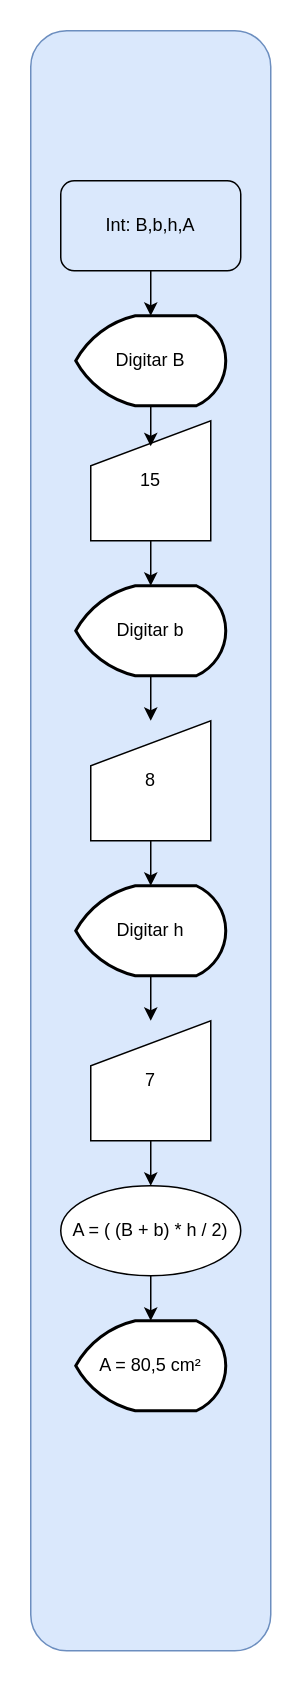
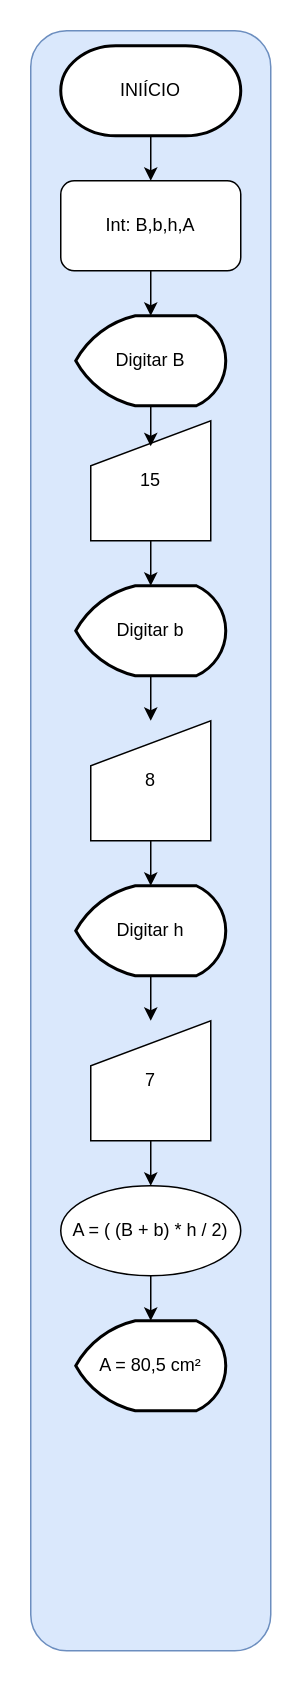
  <mxCell id="0" />
  <mxCell id="1" parent="0" />
  <mxCell id="2" value="" style="rounded=1;whiteSpace=wrap;html=1;fillColor=#dae8fc;strokeColor=#6c8ebf;" vertex="1" parent="1"><mxGeometry x="20" width="160" height="1080" as="geometry" y="20" /></mxCell>
+ <mxCell id="3" value="" style="edgeStyle=none;html=1;" edge="1" parent="1" source="4" target="8"><mxGeometry relative="1" as="geometry" /></mxCell>
+ <mxCell id="4" value="INIÍCIO" style="strokeWidth=2;html=1;shape=mxgraph.flowchart.terminator;whiteSpace=wrap;" vertex="1" parent="1"><mxGeometry x="40" y="30" width="120" height="60" as="geometry" /></mxCell>
  <mxCell id="5" value="Digitar B" style="strokeWidth=2;html=1;shape=mxgraph.flowchart.display;whiteSpace=wrap;" vertex="1" parent="1"><mxGeometry x="50" y="210" width="100" height="60" as="geometry" /></mxCell>
  <mxCell id="6" value="15" style="shape=manualInput;whiteSpace=wrap;html=1;" vertex="1" parent="1"><mxGeometry x="60" y="280" width="80" height="80" as="geometry" /></mxCell>
  <mxCell id="7" style="edgeStyle=none;html=1;exitX=0.5;exitY=1;exitDx=0;exitDy=0;exitPerimeter=0;entryX=0.5;entryY=0.213;entryDx=0;entryDy=0;entryPerimeter=0;" edge="1" parent="1" source="5" target="6"><mxGeometry relative="1" as="geometry" /></mxCell>
- <mxCell id="8" value="Int: B,b,h,A" style="rounded=1;whiteSpace=wrap;html=1;fillColor=#dae8fc;" vertex="1" parent="1"><mxGeometry x="40" y="120" width="120" height="60" as="geometry" /></mxCell>
+ <mxCell id="8" value="Int: B,b,h,A" style="rounded=1;whiteSpace=wrap;html=1;" vertex="1" parent="1"><mxGeometry x="40" y="120" width="120" height="60" as="geometry" /></mxCell>
  <mxCell id="9" style="edgeStyle=none;html=1;entryX=0.5;entryY=0;entryDx=0;entryDy=0;entryPerimeter=0;" edge="1" parent="1" source="8" target="5"><mxGeometry relative="1" as="geometry" /></mxCell>
  <mxCell id="10" style="edgeStyle=none;html=1;entryX=0.5;entryY=0;entryDx=0;entryDy=0;" edge="1" parent="1" source="11" target="18"><mxGeometry relative="1" as="geometry" /></mxCell>
  <mxCell id="11" value="Digitar h" style="strokeWidth=2;html=1;shape=mxgraph.flowchart.display;whiteSpace=wrap;" vertex="1" parent="1"><mxGeometry x="50" y="590" width="100" height="60" as="geometry" /></mxCell>
  <mxCell id="12" style="edgeStyle=none;html=1;entryX=0.5;entryY=0;entryDx=0;entryDy=0;" edge="1" parent="1" source="13" target="15"><mxGeometry relative="1" as="geometry" /></mxCell>
  <mxCell id="13" value="Digitar b" style="strokeWidth=2;html=1;shape=mxgraph.flowchart.display;whiteSpace=wrap;" vertex="1" parent="1"><mxGeometry x="50" y="390" width="100" height="60" as="geometry" /></mxCell>
  <mxCell id="14" style="edgeStyle=none;html=1;entryX=0.5;entryY=0;entryDx=0;entryDy=0;entryPerimeter=0;" edge="1" parent="1" source="6" target="13"><mxGeometry relative="1" as="geometry" /></mxCell>
  <mxCell id="15" value="8" style="shape=manualInput;whiteSpace=wrap;html=1;" vertex="1" parent="1"><mxGeometry x="60" y="480" width="80" height="80" as="geometry" /></mxCell>
  <mxCell id="16" style="edgeStyle=none;html=1;entryX=0.5;entryY=0;entryDx=0;entryDy=0;entryPerimeter=0;" edge="1" parent="1" source="15" target="11"><mxGeometry relative="1" as="geometry" /></mxCell>
  <mxCell id="17" style="edgeStyle=none;html=1;entryX=0.5;entryY=0;entryDx=0;entryDy=0;" edge="1" parent="1" source="18" target="20"><mxGeometry relative="1" as="geometry" /></mxCell>
  <mxCell id="18" value="7" style="shape=manualInput;whiteSpace=wrap;html=1;" vertex="1" parent="1"><mxGeometry x="60" y="680" width="80" height="80" as="geometry" /></mxCell>
  <mxCell id="19" style="edgeStyle=none;html=1;" edge="1" parent="1" source="20" target="21"><mxGeometry relative="1" as="geometry" /></mxCell>
  <mxCell id="20" value="A = ( (B + b) * h / 2)" style="ellipse;whiteSpace=wrap;html=1;" vertex="1" parent="1"><mxGeometry x="40" y="790" width="120" height="60" as="geometry" /></mxCell>
  <mxCell id="21" value="A =&amp;nbsp;80,5 cm²" style="strokeWidth=2;html=1;shape=mxgraph.flowchart.display;whiteSpace=wrap;" vertex="1" parent="1"><mxGeometry x="50" y="880" width="100" height="60" as="geometry" /></mxCell>
